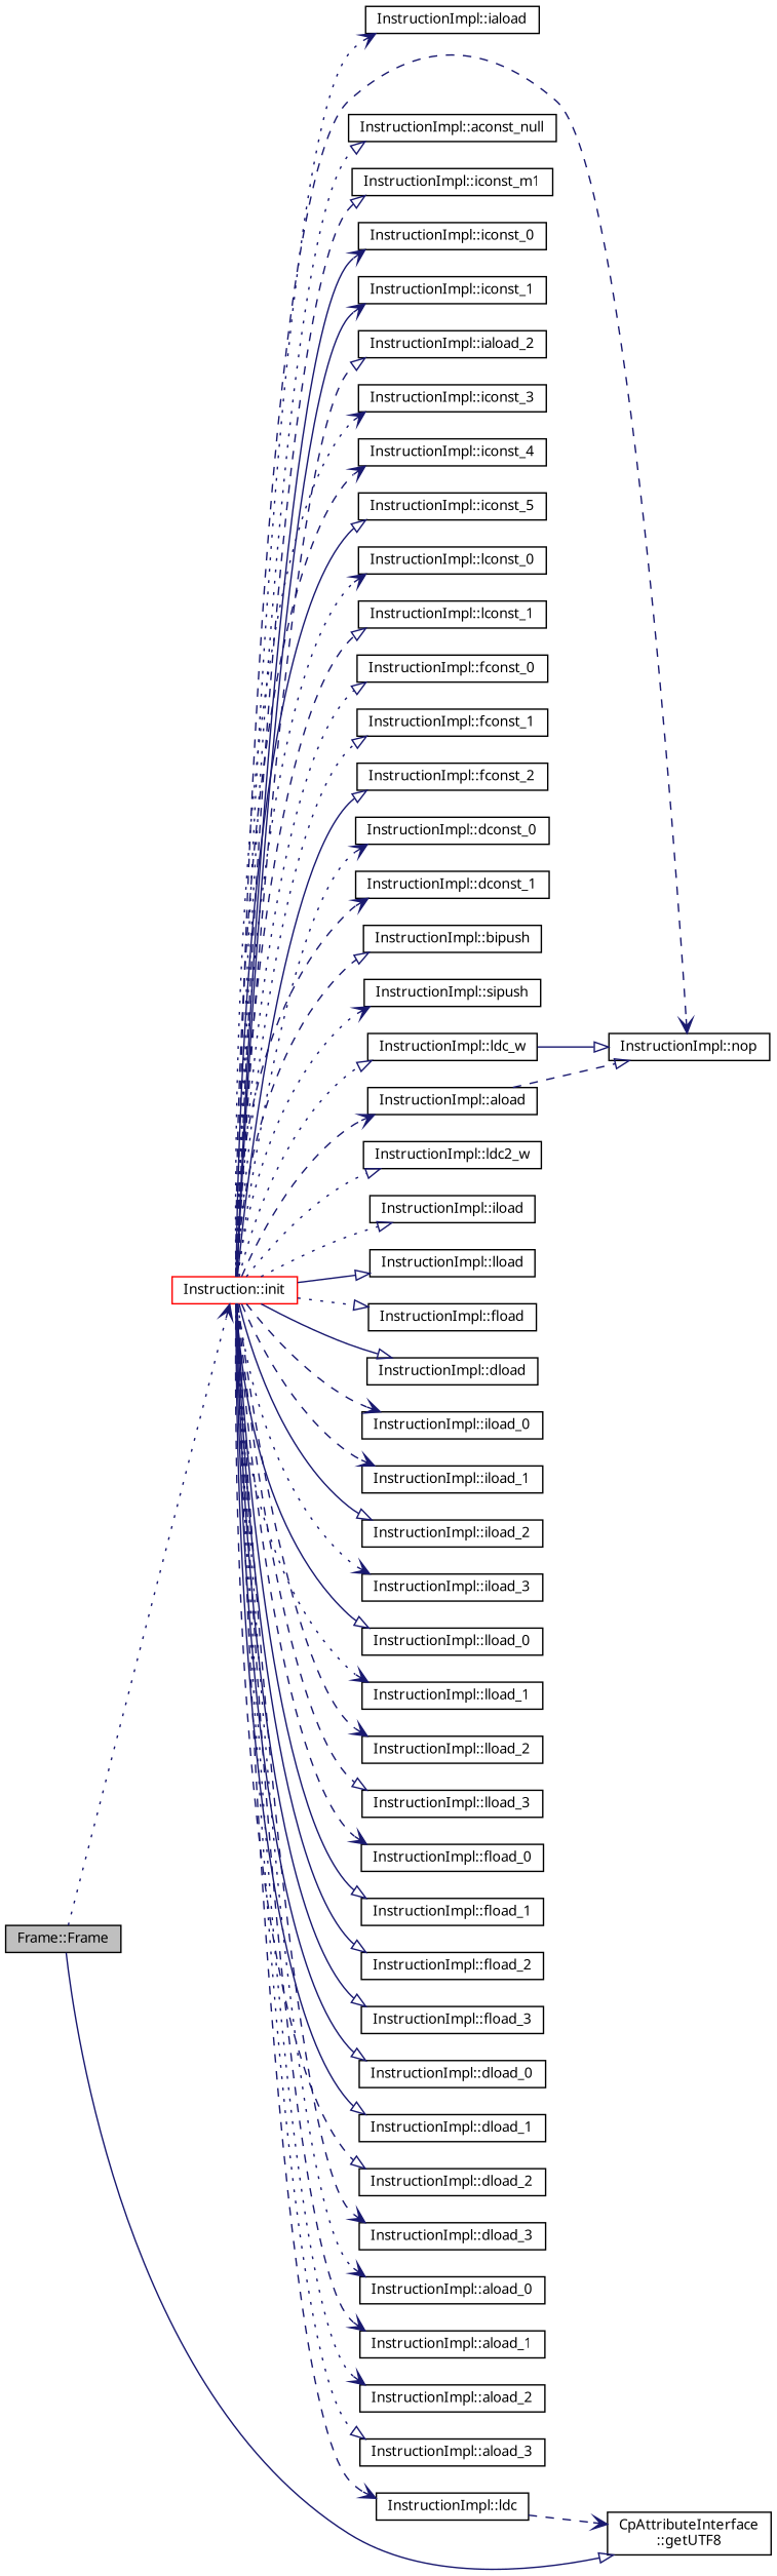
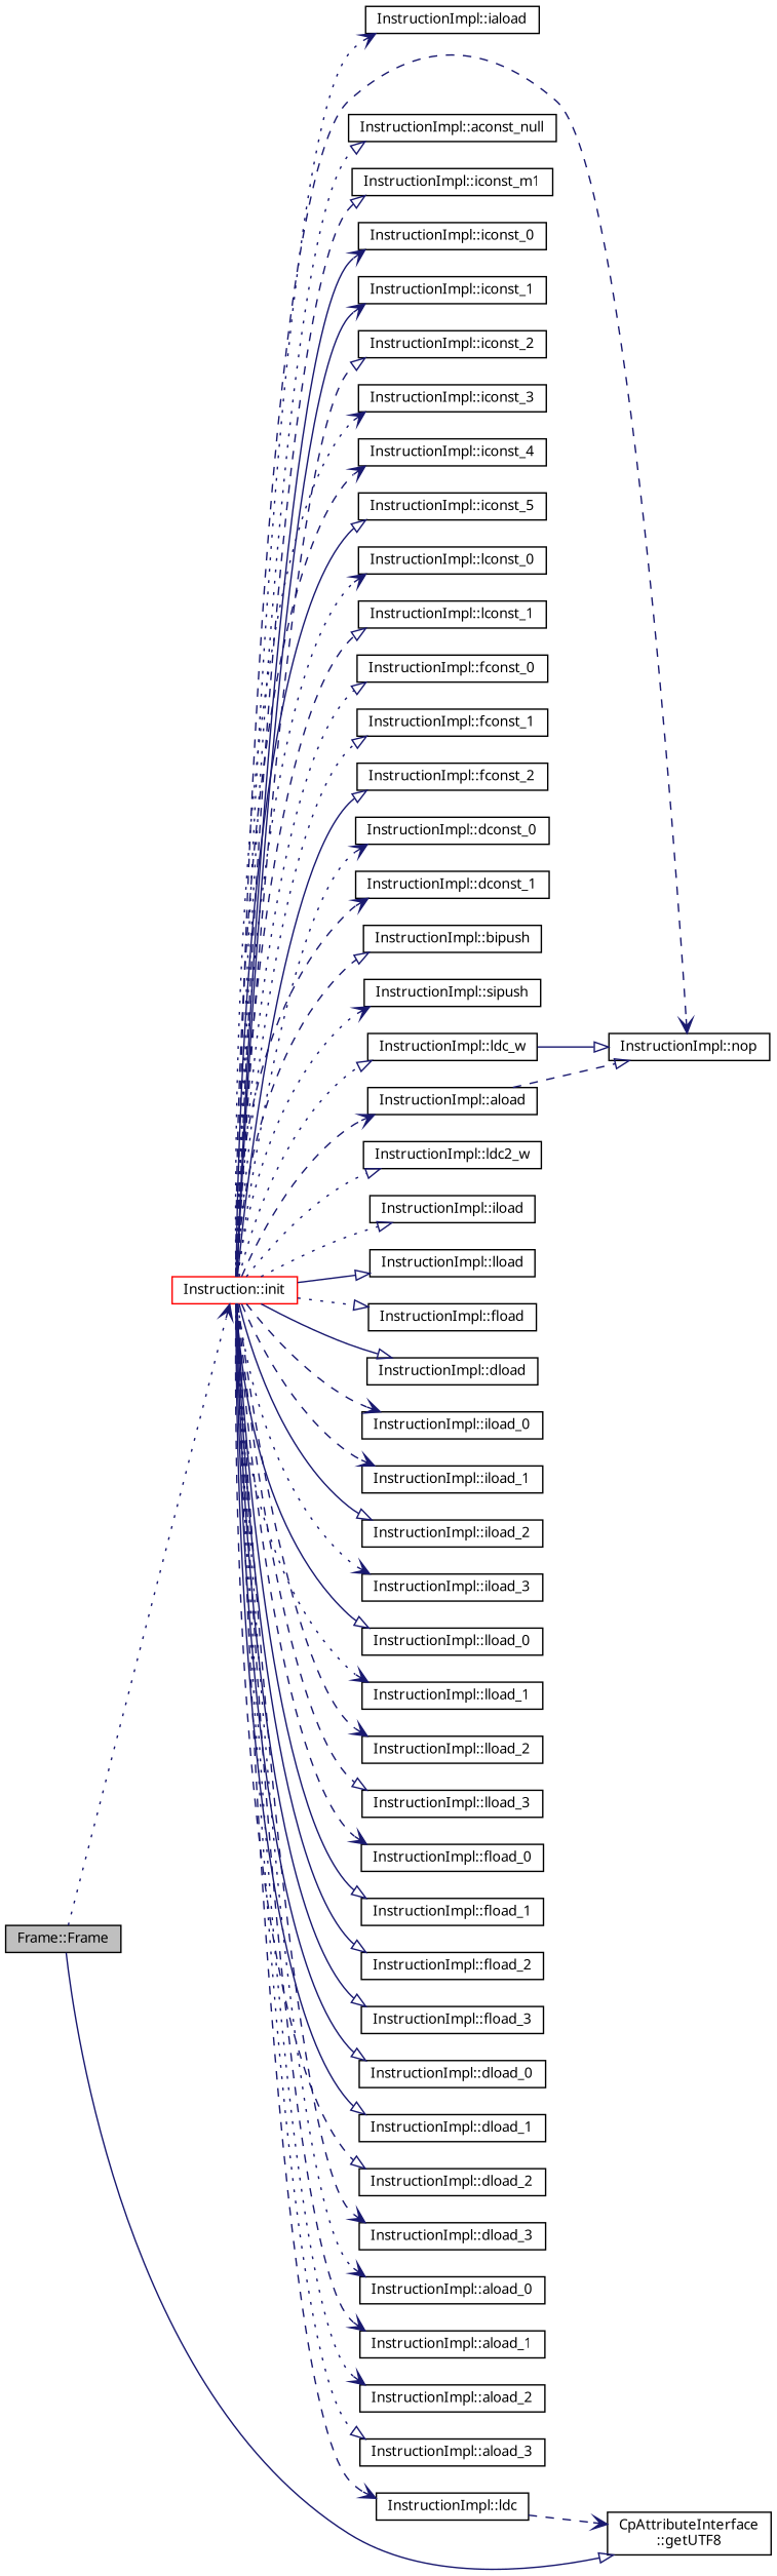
  digraph {
    fontname="Noto Sans"
    rankdir=LR
    node [color=black fillcolor=white fontname="Noto Sans" fontsize=10 shape=record style=filled]
    edge [arrowhead=onormal color=midnightblue fontname="Noto Sans" fontsize=10 labelfontname=Helvetica labelfontsize=10 style=dashed]
    n1 [fillcolor=grey75 fontcolor=black height=0.2 label="Frame::Frame" width=0.4]
    n2 [color=red height=0.2 label="Instruction::init" width=0.4]
    n3 [height=0.2 label="CpAttributeInterface\l::getUTF8" width=0.4]
    n4 [height=0.2 label="InstructionImpl::nop" width=0.4]
    n5 [height=0.2 label="InstructionImpl::aconst_null" width=0.4]
    n6 [height=0.2 label="InstructionImpl::iconst_m1" width=0.4]
    n7 [height=0.2 label="InstructionImpl::iconst_0" width=0.4]
    n8 [height=0.2 label="InstructionImpl::iconst_1" width=0.4]
-   n9 [height=0.2 label="InstructionImpl::iaload_2" width=0.4]
+   n9 [height=0.2 label="InstructionImpl::iconst_2" width=0.4]
    n10 [height=0.2 label="InstructionImpl::iconst_3" width=0.4]
    n11 [height=0.2 label="InstructionImpl::iconst_4" width=0.4]
    n12 [height=0.2 label="InstructionImpl::iconst_5" width=0.4]
    n13 [height=0.2 label="InstructionImpl::lconst_0" width=0.4]
    n14 [height=0.2 label="InstructionImpl::lconst_1" width=0.4]
    n15 [height=0.2 label="InstructionImpl::fconst_0" width=0.4]
    n16 [height=0.2 label="InstructionImpl::fconst_1" width=0.4]
    n17 [height=0.2 label="InstructionImpl::fconst_2" width=0.4]
    n18 [height=0.2 label="InstructionImpl::dconst_0" width=0.4]
    n19 [height=0.2 label="InstructionImpl::dconst_1" width=0.4]
    n20 [height=0.2 label="InstructionImpl::bipush" width=0.4]
    n21 [height=0.2 label="InstructionImpl::sipush" width=0.4]
    n22 [height=0.2 label="InstructionImpl::ldc" width=0.4]
    n23 [height=0.2 label="InstructionImpl::ldc_w" width=0.4]
    n24 [height=0.2 label="InstructionImpl::ldc2_w" width=0.4]
    n25 [height=0.2 label="InstructionImpl::iload" width=0.4]
    n26 [height=0.2 label="InstructionImpl::lload" width=0.4]
    n27 [height=0.2 label="InstructionImpl::fload" width=0.4]
    n28 [height=0.2 label="InstructionImpl::dload" width=0.4]
    n29 [height=0.2 label="InstructionImpl::aload" width=0.4]
    n30 [height=0.2 label="InstructionImpl::iload_0" width=0.4]
    n31 [height=0.2 label="InstructionImpl::iload_1" width=0.4]
    n32 [height=0.2 label="InstructionImpl::iload_2" width=0.4]
    n33 [height=0.2 label="InstructionImpl::iload_3" width=0.4]
    n34 [height=0.2 label="InstructionImpl::lload_0" width=0.4]
    n35 [height=0.2 label="InstructionImpl::lload_1" width=0.4]
    n36 [height=0.2 label="InstructionImpl::lload_2" width=0.4]
    n37 [height=0.2 label="InstructionImpl::lload_3" width=0.4]
    n38 [height=0.2 label="InstructionImpl::fload_0" width=0.4]
    n39 [height=0.2 label="InstructionImpl::fload_1" width=0.4]
    n40 [height=0.2 label="InstructionImpl::fload_2" width=0.4]
    n41 [height=0.2 label="InstructionImpl::fload_3" width=0.4]
    n42 [height=0.2 label="InstructionImpl::dload_0" width=0.4]
    n43 [height=0.2 label="InstructionImpl::dload_1" width=0.4]
    n44 [height=0.2 label="InstructionImpl::dload_2" width=0.4]
    n45 [height=0.2 label="InstructionImpl::dload_3" width=0.4]
    n46 [height=0.2 label="InstructionImpl::aload_0" width=0.4]
    n47 [height=0.2 label="InstructionImpl::aload_1" width=0.4]
    n48 [height=0.2 label="InstructionImpl::aload_2" width=0.4]
    n49 [height=0.2 label="InstructionImpl::aload_3" width=0.4]
    n50 [height=0.2 label="InstructionImpl::iaload" width=0.4]
    n1 -> n2 [arrowhead=vee style=dotted]
    n1 -> n3 [style=solid]
    n2 -> n4 [arrowhead=vee]
    n2 -> n5 [style=dotted]
    n2 -> n6
    n2 -> n7 [arrowhead=vee style=solid]
    n2 -> n8 [arrowhead=vee style=solid]
    n2 -> n9
    n2 -> n10 [arrowhead=vee style=dotted]
    n2 -> n11 [arrowhead=vee]
    n2 -> n12 [style=solid]
    n2 -> n13 [arrowhead=vee style=dotted]
    n2 -> n14
    n2 -> n15 [style=dotted]
    n2 -> n16 [style=dotted]
    n2 -> n17 [style=solid]
    n2 -> n18 [arrowhead=vee style=dotted]
    n2 -> n19 [arrowhead=vee]
    n2 -> n20
    n2 -> n21 [arrowhead=vee style=dotted]
    n2 -> n22 [arrowhead=vee]
    n2 -> n23 [style=dotted]
    n2 -> n24 [style=dotted]
    n2 -> n25 [style=dotted]
    n2 -> n26 [style=solid]
    n2 -> n27 [style=dotted]
    n2 -> n28 [style=solid]
    n2 -> n29 [arrowhead=vee]
    n2 -> n30 [arrowhead=vee]
    n2 -> n31 [arrowhead=vee]
    n2 -> n32 [style=solid]
    n2 -> n33 [arrowhead=vee style=dotted]
    n2 -> n34 [style=solid]
    n2 -> n35 [arrowhead=vee style=dotted]
    n2 -> n36 [arrowhead=vee]
    n2 -> n37
    n2 -> n38 [arrowhead=vee]
    n2 -> n39 [style=solid]
    n2 -> n40 [style=solid]
    n2 -> n41 [style=solid]
    n2 -> n42 [style=solid]
    n2 -> n43 [style=solid]
    n2 -> n44
    n2 -> n45 [arrowhead=vee]
    n2 -> n46 [arrowhead=vee style=dotted]
    n2 -> n47 [arrowhead=vee]
    n2 -> n48 [arrowhead=vee style=dotted]
    n2 -> n49 [style=dotted]
    n2 -> n50 [arrowhead=vee style=dotted]
    n22 -> n3 [arrowhead=vee]
    n23 -> n4 [style=solid]
    n29 -> n4
  }
